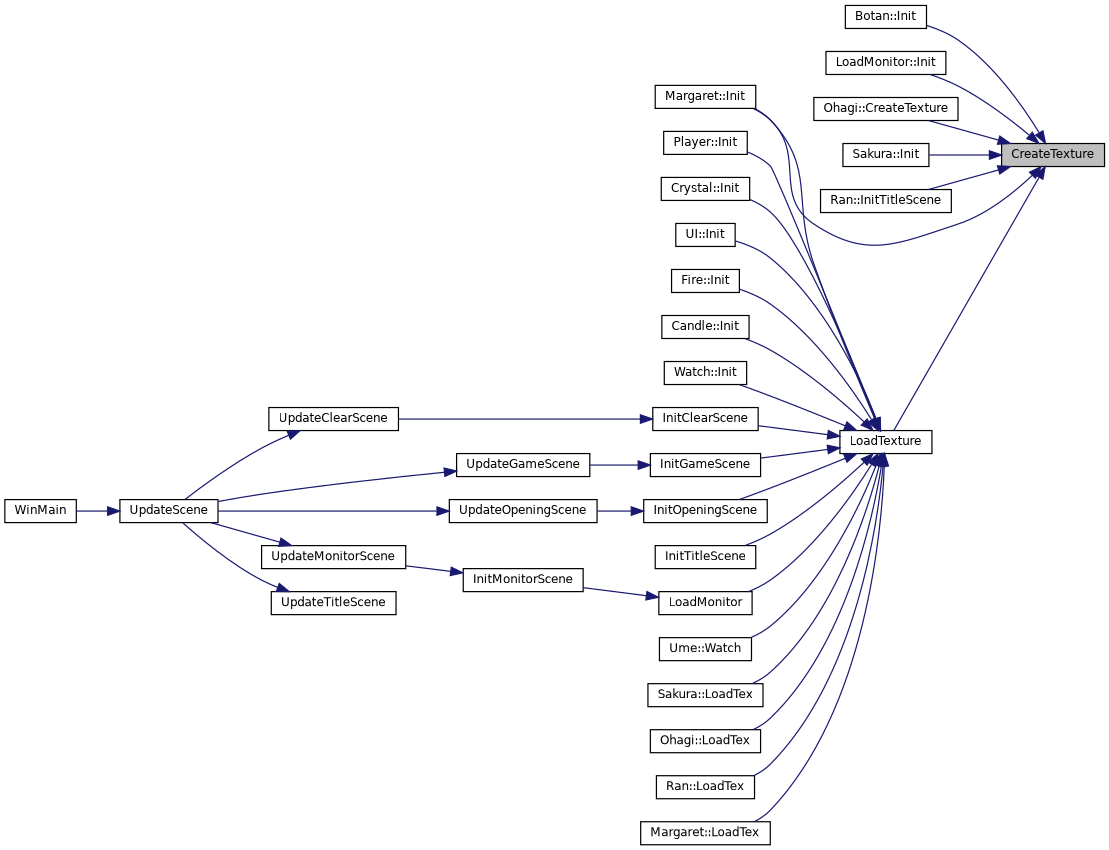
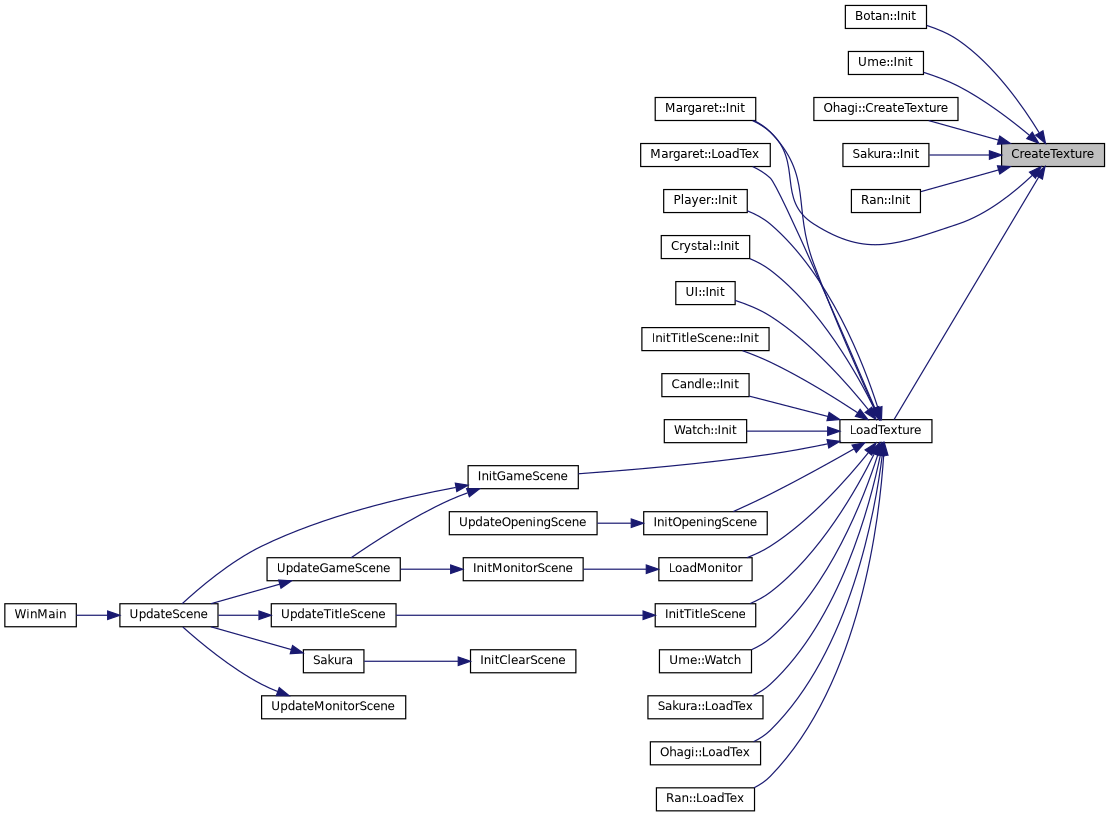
  digraph {
    rankdir=RL
    node [color=black fillcolor=white fontname=Helvetica fontsize=10 shape=record style=filled]
    edge [color=midnightblue dir=back fontname=Helvetica fontsize=10 labelfontname=Helvetica labelfontsize=10 style=solid]
    n1 [fillcolor=grey75 fontcolor=black height=0.2 label=CreateTexture width=0.4]
    n2 [height=0.2 label="Botan::Init" width=0.4]
-   n3 [height=0.2 label="LoadMonitor::Init" width=0.4]
+   n3 [height=0.2 label="Ume::Init" width=0.4]
    n4 [height=0.2 label="Ohagi::CreateTexture" width=0.4]
    n5 [height=0.2 label="Sakura::Init" width=0.4]
-   n6 [height=0.2 label="Ran::InitTitleScene" width=0.4]
+   n6 [height=0.2 label="Ran::Init" width=0.4]
    n7 [height=0.2 label="Margaret::Init" width=0.4]
    n8 [height=0.2 label=LoadTexture width=0.4]
    n9 [height=0.2 label="Player::Init" width=0.4]
    n10 [height=0.2 label="Crystal::Init" width=0.4]
    n11 [height=0.2 label="UI::Init" width=0.4]
-   n12 [height=0.2 label="Fire::Init" width=0.4]
+   n12 [height=0.2 label="InitTitleScene::Init" width=0.4]
    n13 [height=0.2 label="Candle::Init" width=0.4]
    n14 [height=0.2 label="Watch::Init" width=0.4]
    n15 [height=0.2 label=InitClearScene width=0.4]
    n16 [height=0.2 label=InitGameScene width=0.4]
    n17 [height=0.2 label=InitOpeningScene width=0.4]
    n18 [height=0.2 label=InitTitleScene width=0.4]
    n19 [height=0.2 label=LoadMonitor width=0.4]
    n20 [height=0.2 label="Ume::Watch" width=0.4]
    n21 [height=0.2 label="Sakura::LoadTex" width=0.4]
    n22 [height=0.2 label="Ohagi::LoadTex" width=0.4]
    n23 [height=0.2 label="Ran::LoadTex" width=0.4]
    n24 [height=0.2 label="Margaret::LoadTex" width=0.4]
-   n25 [height=0.2 label=UpdateClearScene width=0.4]
+   n25 [height=0.2 label=Sakura width=0.4]
    n26 [height=0.2 label=UpdateGameScene width=0.4]
    n27 [height=0.2 label=UpdateOpeningScene width=0.4]
    n28 [height=0.2 label=UpdateTitleScene width=0.4]
    n29 [height=0.2 label=InitMonitorScene width=0.4]
    n30 [height=0.2 label=UpdateScene width=0.4]
    n31 [height=0.2 label=WinMain width=0.4]
    n32 [height=0.2 label=UpdateMonitorScene width=0.4]
    n1 -> n2
    n1 -> n3
    n1 -> n4
    n1 -> n5
    n1 -> n6
    n1 -> n7
    n1 -> n8
    n8 -> n7
    n8 -> n9
    n8 -> n10
    n8 -> n11
    n8 -> n12
    n8 -> n13
    n8 -> n14
-   n8 -> n15
    n8 -> n16
    n8 -> n17
    n8 -> n18
    n8 -> n19
    n8 -> n20
    n8 -> n21
    n8 -> n22
    n8 -> n23
    n8 -> n24
    n15 -> n25
    n16 -> n26
    n17 -> n27
+   n18 -> n28
    n19 -> n29
    n25 -> n30
    n26 -> n30
-   n27 -> n30
+   n16 -> n30
    n28 -> n30
-   n29 -> n32
+   n29 -> n26
    n30 -> n31
    n32 -> n30
  }
